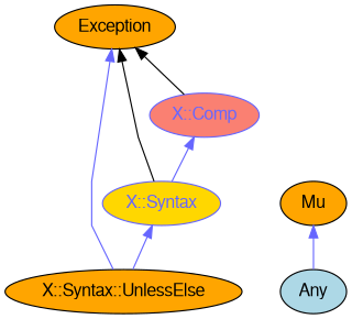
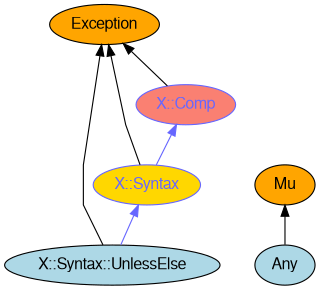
  digraph {
    rankdir=BT
    splines=polyline
    node [color="#000000" fillcolor=orange fontcolor="#000000" fontname=FreeSans style=filled]
    edge [color="#000000"]
    Exception
-   "X::Syntax::UnlessElse"
+   "X::Syntax::UnlessElse" [fillcolor=lightblue]
    "X::Syntax" [color="#6666FF" fillcolor=gold fontcolor="#6666FF"]
    "X::Comp" [color="#6666FF" fillcolor=salmon fontcolor="#6666FF"]
    Mu
    Any [fillcolor=lightblue]
-   "X::Syntax::UnlessElse" -> Exception [color="#6666FF"]
+   "X::Syntax::UnlessElse" -> Exception
    "X::Syntax::UnlessElse" -> "X::Syntax" [color="#6666FF"]
    "X::Syntax" -> Exception
    "X::Syntax" -> "X::Comp" [color="#6666FF"]
    "X::Comp" -> Exception
-   Any -> Mu [color="#6666FF"]
+   Any -> Mu
  }
